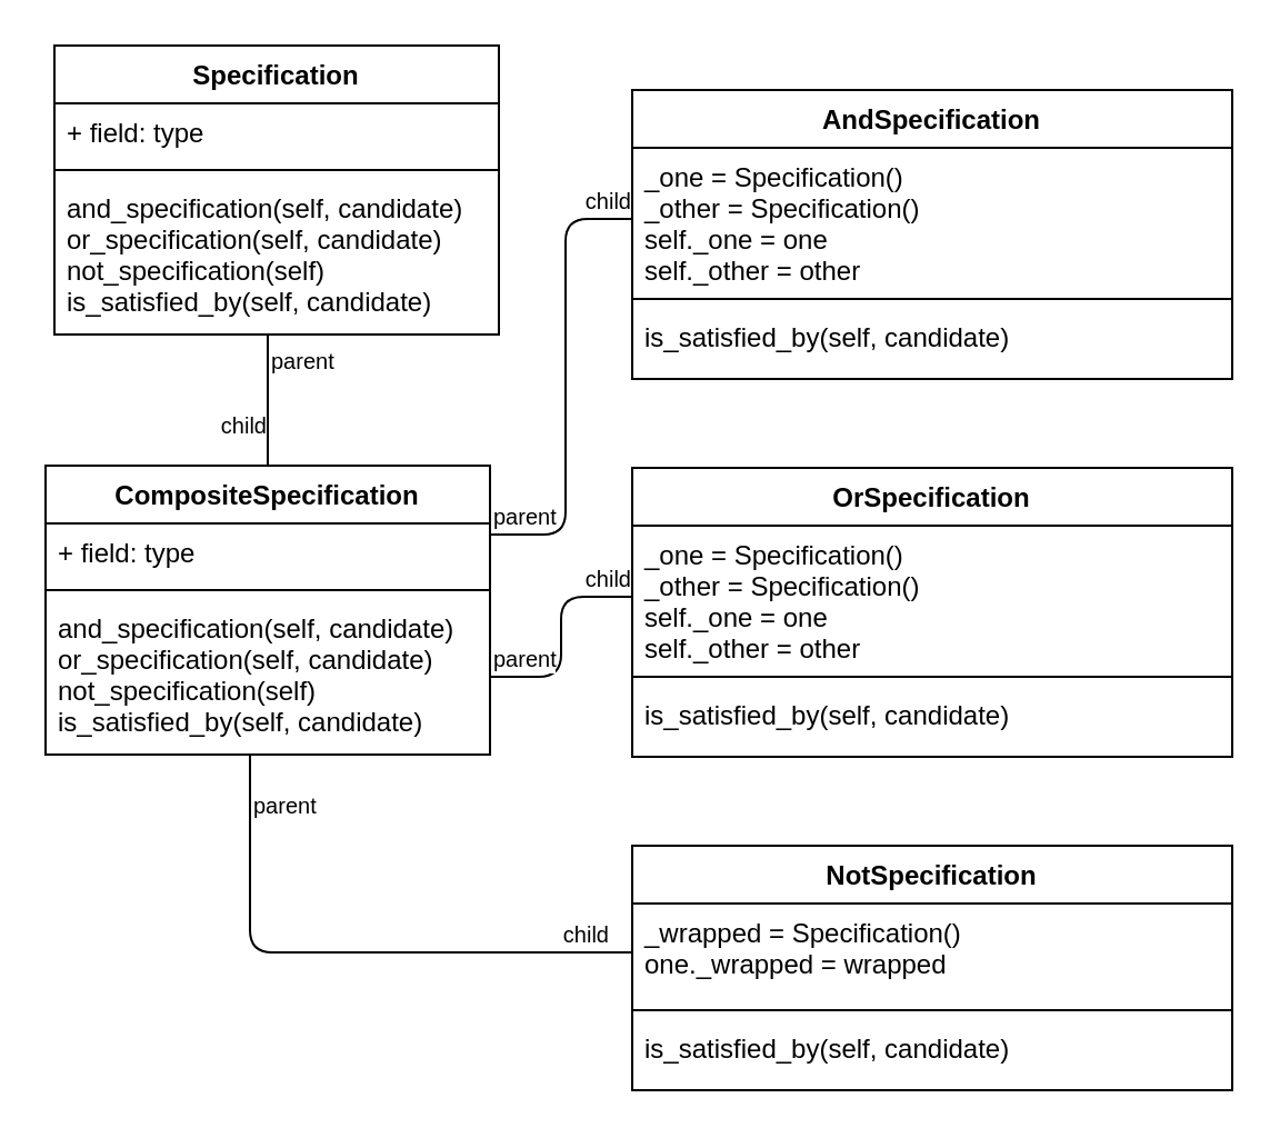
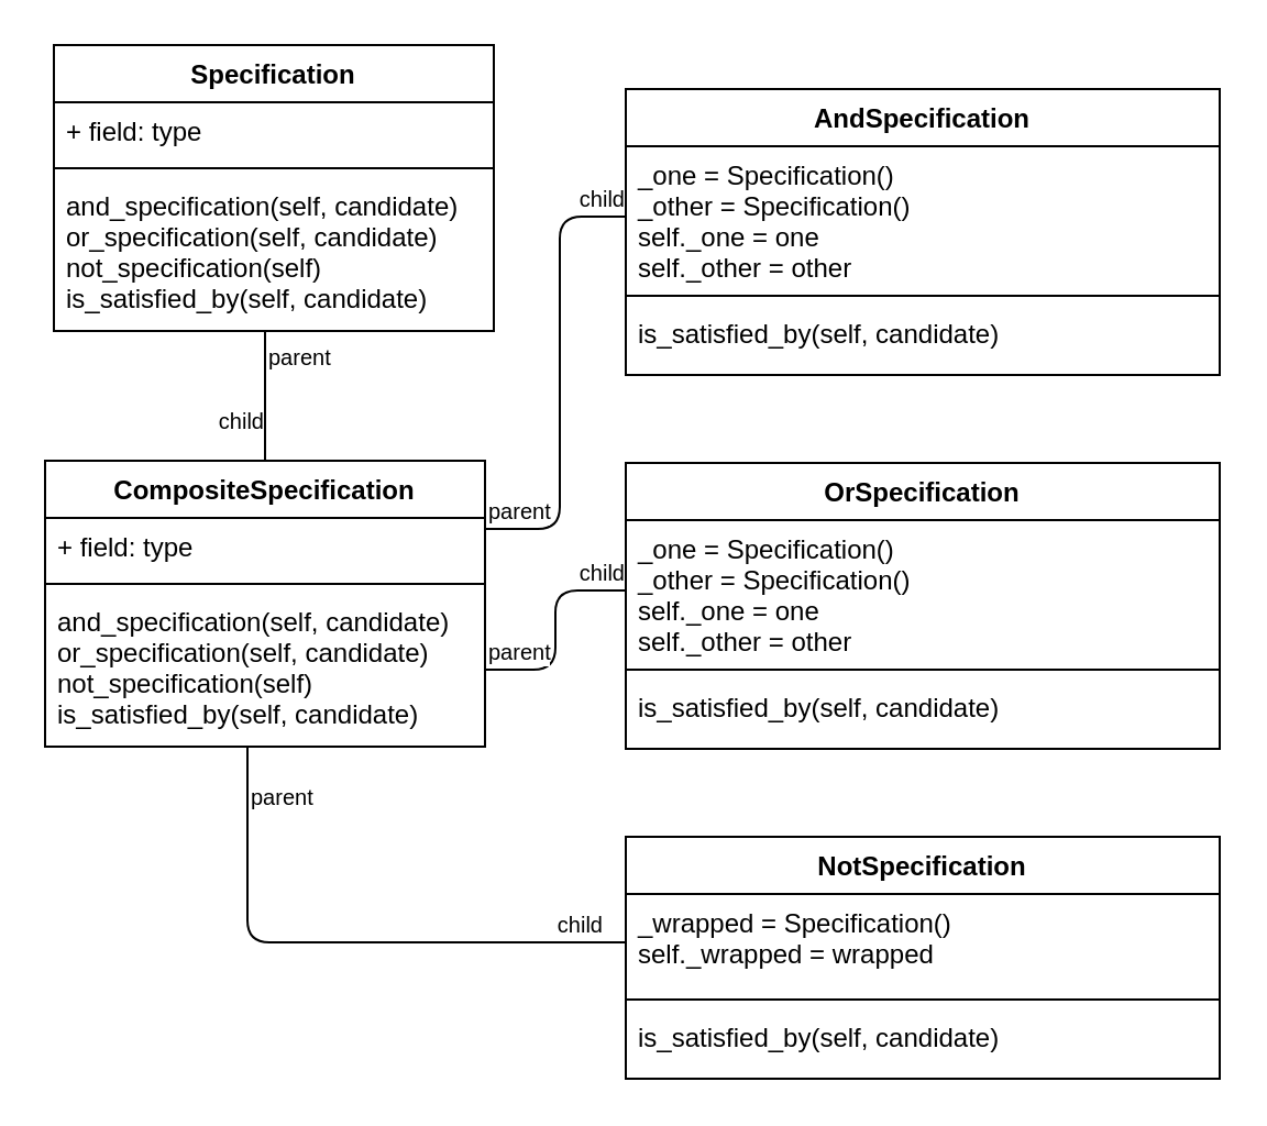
  <mxCell id="0" />
  <mxCell id="1" parent="0" />
  <mxCell id="2" value="Specification" style="swimlane;fontStyle=1;align=center;verticalAlign=top;childLayout=stackLayout;horizontal=1;startSize=26;horizontalStack=0;resizeParent=1;resizeParentMax=0;resizeLast=0;collapsible=1;marginBottom=0;" vertex="1" parent="1"><mxGeometry x="24" y="20" width="200" height="130" as="geometry" /></mxCell>
  <mxCell id="3" value="+ field: type" style="text;strokeColor=none;fillColor=none;align=left;verticalAlign=top;spacingLeft=4;spacingRight=4;overflow=hidden;rotatable=0;points=[[0,0.5],[1,0.5]];portConstraint=eastwest;" vertex="1" parent="2"><mxGeometry y="26" width="200" height="26" as="geometry" /></mxCell>
  <mxCell id="4" value="" style="line;strokeWidth=1;fillColor=none;align=left;verticalAlign=middle;spacingTop=-1;spacingLeft=3;spacingRight=3;rotatable=0;labelPosition=right;points=[];portConstraint=eastwest;" vertex="1" parent="2"><mxGeometry y="52" width="200" height="8" as="geometry" /></mxCell>
  <mxCell id="5" value="and_specification(self, candidate)&#10;or_specification(self, candidate)&#10;not_specification(self)&#10;is_satisfied_by(self, candidate)" style="text;strokeColor=none;fillColor=none;align=left;verticalAlign=top;spacingLeft=4;spacingRight=4;overflow=hidden;rotatable=0;points=[[0,0.5],[1,0.5]];portConstraint=eastwest;" vertex="1" parent="2"><mxGeometry y="60" width="200" height="70" as="geometry" /></mxCell>
  <mxCell id="6" value="" style="endArrow=none;html=1;edgeStyle=orthogonalEdgeStyle;exitX=0.48;exitY=1;exitDx=0;exitDy=0;exitPerimeter=0;entryX=0.5;entryY=0;entryDx=0;entryDy=0;" edge="1" parent="1" source="5" target="9"><mxGeometry relative="1" as="geometry"><mxPoint x="24" y="370" as="sourcePoint" /><mxPoint x="120" y="204" as="targetPoint" /></mxGeometry></mxCell>
  <mxCell id="7" value="parent" style="resizable=0;html=1;align=left;verticalAlign=bottom;labelBackgroundColor=#ffffff;fontSize=10;" connectable="0" vertex="1" parent="6"><mxGeometry x="-1" relative="1" as="geometry"><mxPoint y="20" as="offset" /></mxGeometry></mxCell>
  <mxCell id="8" value="child" style="resizable=0;html=1;align=right;verticalAlign=bottom;labelBackgroundColor=#ffffff;fontSize=10;" connectable="0" vertex="1" parent="6"><mxGeometry x="1" relative="1" as="geometry"><mxPoint y="-10" as="offset" /></mxGeometry></mxCell>
  <mxCell id="9" value="CompositeSpecification" style="swimlane;fontStyle=1;align=center;verticalAlign=top;childLayout=stackLayout;horizontal=1;startSize=26;horizontalStack=0;resizeParent=1;resizeParentMax=0;resizeLast=0;collapsible=1;marginBottom=0;" vertex="1" parent="1"><mxGeometry x="20" y="209" width="200" height="130" as="geometry" /></mxCell>
  <mxCell id="10" value="+ field: type" style="text;strokeColor=none;fillColor=none;align=left;verticalAlign=top;spacingLeft=4;spacingRight=4;overflow=hidden;rotatable=0;points=[[0,0.5],[1,0.5]];portConstraint=eastwest;" vertex="1" parent="9"><mxGeometry y="26" width="200" height="26" as="geometry" /></mxCell>
  <mxCell id="11" value="" style="line;strokeWidth=1;fillColor=none;align=left;verticalAlign=middle;spacingTop=-1;spacingLeft=3;spacingRight=3;rotatable=0;labelPosition=right;points=[];portConstraint=eastwest;" vertex="1" parent="9"><mxGeometry y="52" width="200" height="8" as="geometry" /></mxCell>
  <mxCell id="12" value="and_specification(self, candidate)&#10;or_specification(self, candidate)&#10;not_specification(self)&#10;is_satisfied_by(self, candidate)" style="text;strokeColor=none;fillColor=none;align=left;verticalAlign=top;spacingLeft=4;spacingRight=4;overflow=hidden;rotatable=0;points=[[0,0.5],[1,0.5]];portConstraint=eastwest;" vertex="1" parent="9"><mxGeometry y="60" width="200" height="70" as="geometry" /></mxCell>
  <mxCell id="13" value="AndSpecification" style="swimlane;fontStyle=1;align=center;verticalAlign=top;childLayout=stackLayout;horizontal=1;startSize=26;horizontalStack=0;resizeParent=1;resizeParentMax=0;resizeLast=0;collapsible=1;marginBottom=0;" vertex="1" parent="1"><mxGeometry x="284" y="40" width="270" height="130" as="geometry" /></mxCell>
  <mxCell id="14" value="_one = Specification()&#10;_other = Specification()&#10;self._one = one&#10;self._other = other" style="text;strokeColor=none;fillColor=none;align=left;verticalAlign=top;spacingLeft=4;spacingRight=4;overflow=hidden;rotatable=0;points=[[0,0.5],[1,0.5]];portConstraint=eastwest;" vertex="1" parent="13"><mxGeometry y="26" width="270" height="64" as="geometry" /></mxCell>
  <mxCell id="15" value="" style="line;strokeWidth=1;fillColor=none;align=left;verticalAlign=middle;spacingTop=-1;spacingLeft=3;spacingRight=3;rotatable=0;labelPosition=right;points=[];portConstraint=eastwest;" vertex="1" parent="13"><mxGeometry y="90" width="270" height="8" as="geometry" /></mxCell>
  <mxCell id="16" value="is_satisfied_by(self, candidate)" style="text;strokeColor=none;fillColor=none;align=left;verticalAlign=top;spacingLeft=4;spacingRight=4;overflow=hidden;rotatable=0;points=[[0,0.5],[1,0.5]];portConstraint=eastwest;" vertex="1" parent="13"><mxGeometry y="98" width="270" height="32" as="geometry" /></mxCell>
  <mxCell id="17" value="OrSpecification" style="swimlane;fontStyle=1;align=center;verticalAlign=top;childLayout=stackLayout;horizontal=1;startSize=26;horizontalStack=0;resizeParent=1;resizeParentMax=0;resizeLast=0;collapsible=1;marginBottom=0;" vertex="1" parent="1"><mxGeometry x="284" y="210" width="270" height="130" as="geometry" /></mxCell>
  <mxCell id="18" value="_one = Specification()&#10;_other = Specification()&#10;self._one = one&#10;self._other = other" style="text;strokeColor=none;fillColor=none;align=left;verticalAlign=top;spacingLeft=4;spacingRight=4;overflow=hidden;rotatable=0;points=[[0,0.5],[1,0.5]];portConstraint=eastwest;" vertex="1" parent="17"><mxGeometry y="26" width="270" height="64" as="geometry" /></mxCell>
  <mxCell id="19" value="" style="line;strokeWidth=1;fillColor=none;align=left;verticalAlign=middle;spacingTop=-1;spacingLeft=3;spacingRight=3;rotatable=0;labelPosition=right;points=[];portConstraint=eastwest;" vertex="1" parent="17"><mxGeometry y="90" width="270" height="8" as="geometry" /></mxCell>
  <mxCell id="20" value="is_satisfied_by(self, candidate)" style="text;strokeColor=none;fillColor=none;align=left;verticalAlign=top;spacingLeft=4;spacingRight=4;overflow=hidden;rotatable=0;points=[[0,0.5],[1,0.5]];portConstraint=eastwest;" vertex="1" parent="17"><mxGeometry y="98" width="270" height="32" as="geometry" /></mxCell>
  <mxCell id="21" value="NotSpecification" style="swimlane;fontStyle=1;align=center;verticalAlign=top;childLayout=stackLayout;horizontal=1;startSize=26;horizontalStack=0;resizeParent=1;resizeParentMax=0;resizeLast=0;collapsible=1;marginBottom=0;" vertex="1" parent="1"><mxGeometry x="284" y="380" width="270" height="110" as="geometry" /></mxCell>
- <mxCell id="22" value="_wrapped = Specification()&#10;one._wrapped = wrapped" style="text;strokeColor=none;fillColor=none;align=left;verticalAlign=top;spacingLeft=4;spacingRight=4;overflow=hidden;rotatable=0;points=[[0,0.5],[1,0.5]];portConstraint=eastwest;" vertex="1" parent="21"><mxGeometry y="26" width="270" height="44" as="geometry" /></mxCell>
+ <mxCell id="22" value="_wrapped = Specification()&#10;self._wrapped = wrapped" style="text;strokeColor=none;fillColor=none;align=left;verticalAlign=top;spacingLeft=4;spacingRight=4;overflow=hidden;rotatable=0;points=[[0,0.5],[1,0.5]];portConstraint=eastwest;" vertex="1" parent="21"><mxGeometry y="26" width="270" height="44" as="geometry" /></mxCell>
  <mxCell id="23" value="" style="line;strokeWidth=1;fillColor=none;align=left;verticalAlign=middle;spacingTop=-1;spacingLeft=3;spacingRight=3;rotatable=0;labelPosition=right;points=[];portConstraint=eastwest;" vertex="1" parent="21"><mxGeometry y="70" width="270" height="8" as="geometry" /></mxCell>
  <mxCell id="24" value="is_satisfied_by(self, candidate)" style="text;strokeColor=none;fillColor=none;align=left;verticalAlign=top;spacingLeft=4;spacingRight=4;overflow=hidden;rotatable=0;points=[[0,0.5],[1,0.5]];portConstraint=eastwest;" vertex="1" parent="21"><mxGeometry y="78" width="270" height="32" as="geometry" /></mxCell>
  <mxCell id="25" value="" style="endArrow=none;html=1;edgeStyle=orthogonalEdgeStyle;entryX=0;entryY=0.5;entryDx=0;entryDy=0;" edge="1" parent="1" target="14"><mxGeometry relative="1" as="geometry"><mxPoint x="220" y="240" as="sourcePoint" /><mxPoint x="274" y="210" as="targetPoint" /><Array as="points"><mxPoint x="254" y="240" /><mxPoint x="254" y="98" /></Array></mxGeometry></mxCell>
  <mxCell id="26" value="parent" style="resizable=0;html=1;align=left;verticalAlign=bottom;labelBackgroundColor=#ffffff;fontSize=10;" connectable="0" vertex="1" parent="25"><mxGeometry x="-1" relative="1" as="geometry" /></mxCell>
  <mxCell id="27" value="child" style="resizable=0;html=1;align=right;verticalAlign=bottom;labelBackgroundColor=#ffffff;fontSize=10;" connectable="0" vertex="1" parent="25"><mxGeometry x="1" relative="1" as="geometry" /></mxCell>
  <mxCell id="28" value="" style="endArrow=none;html=1;edgeStyle=orthogonalEdgeStyle;exitX=1;exitY=0.5;exitDx=0;exitDy=0;" edge="1" parent="1" source="12" target="18"><mxGeometry relative="1" as="geometry"><mxPoint x="44" y="560" as="sourcePoint" /><mxPoint x="204" y="560" as="targetPoint" /></mxGeometry></mxCell>
  <mxCell id="29" value="parent" style="resizable=0;html=1;align=left;verticalAlign=bottom;labelBackgroundColor=#ffffff;fontSize=10;" connectable="0" vertex="1" parent="28"><mxGeometry x="-1" relative="1" as="geometry" /></mxCell>
  <mxCell id="30" value="child" style="resizable=0;html=1;align=right;verticalAlign=bottom;labelBackgroundColor=#ffffff;fontSize=10;" connectable="0" vertex="1" parent="28"><mxGeometry x="1" relative="1" as="geometry" /></mxCell>
  <mxCell id="31" value="" style="endArrow=none;html=1;edgeStyle=orthogonalEdgeStyle;exitX=0.46;exitY=1;exitDx=0;exitDy=0;exitPerimeter=0;entryX=0;entryY=0.5;entryDx=0;entryDy=0;" edge="1" parent="1" source="12" target="22"><mxGeometry relative="1" as="geometry"><mxPoint x="64" y="540" as="sourcePoint" /><mxPoint x="224" y="540" as="targetPoint" /></mxGeometry></mxCell>
  <mxCell id="32" value="parent" style="resizable=0;html=1;align=left;verticalAlign=bottom;labelBackgroundColor=#ffffff;fontSize=10;" connectable="0" vertex="1" parent="31"><mxGeometry x="-1" relative="1" as="geometry"><mxPoint y="31" as="offset" /></mxGeometry></mxCell>
  <mxCell id="33" value="child" style="resizable=0;html=1;align=right;verticalAlign=bottom;labelBackgroundColor=#ffffff;fontSize=10;" connectable="0" vertex="1" parent="31"><mxGeometry x="1" relative="1" as="geometry"><mxPoint x="-10" as="offset" /></mxGeometry></mxCell>
